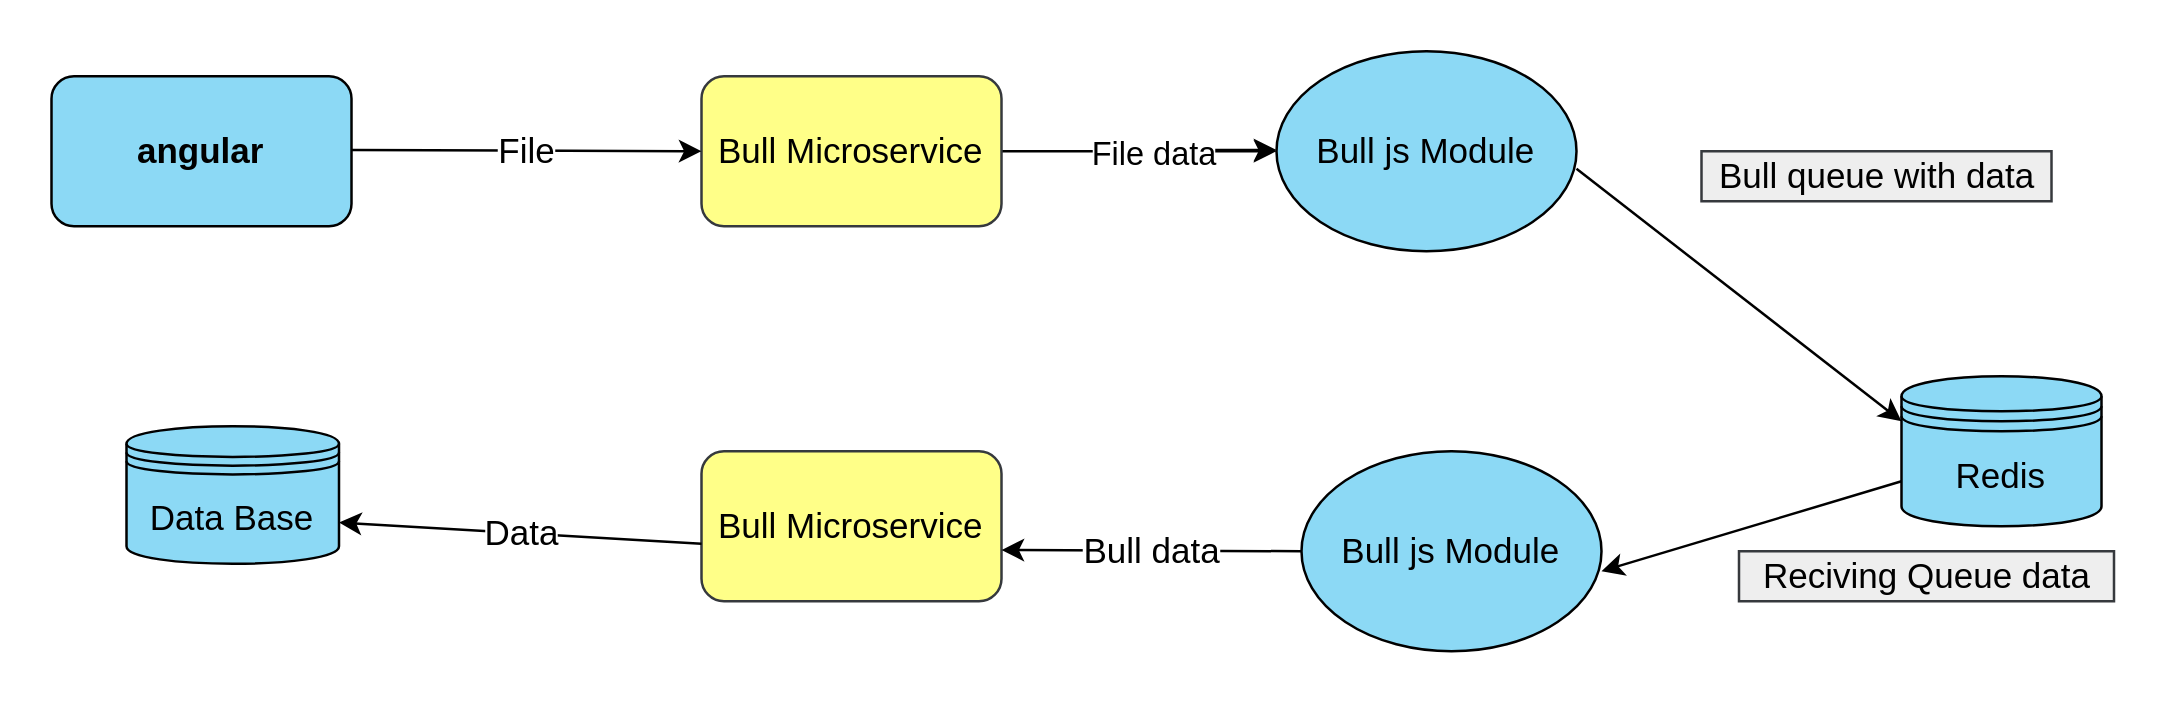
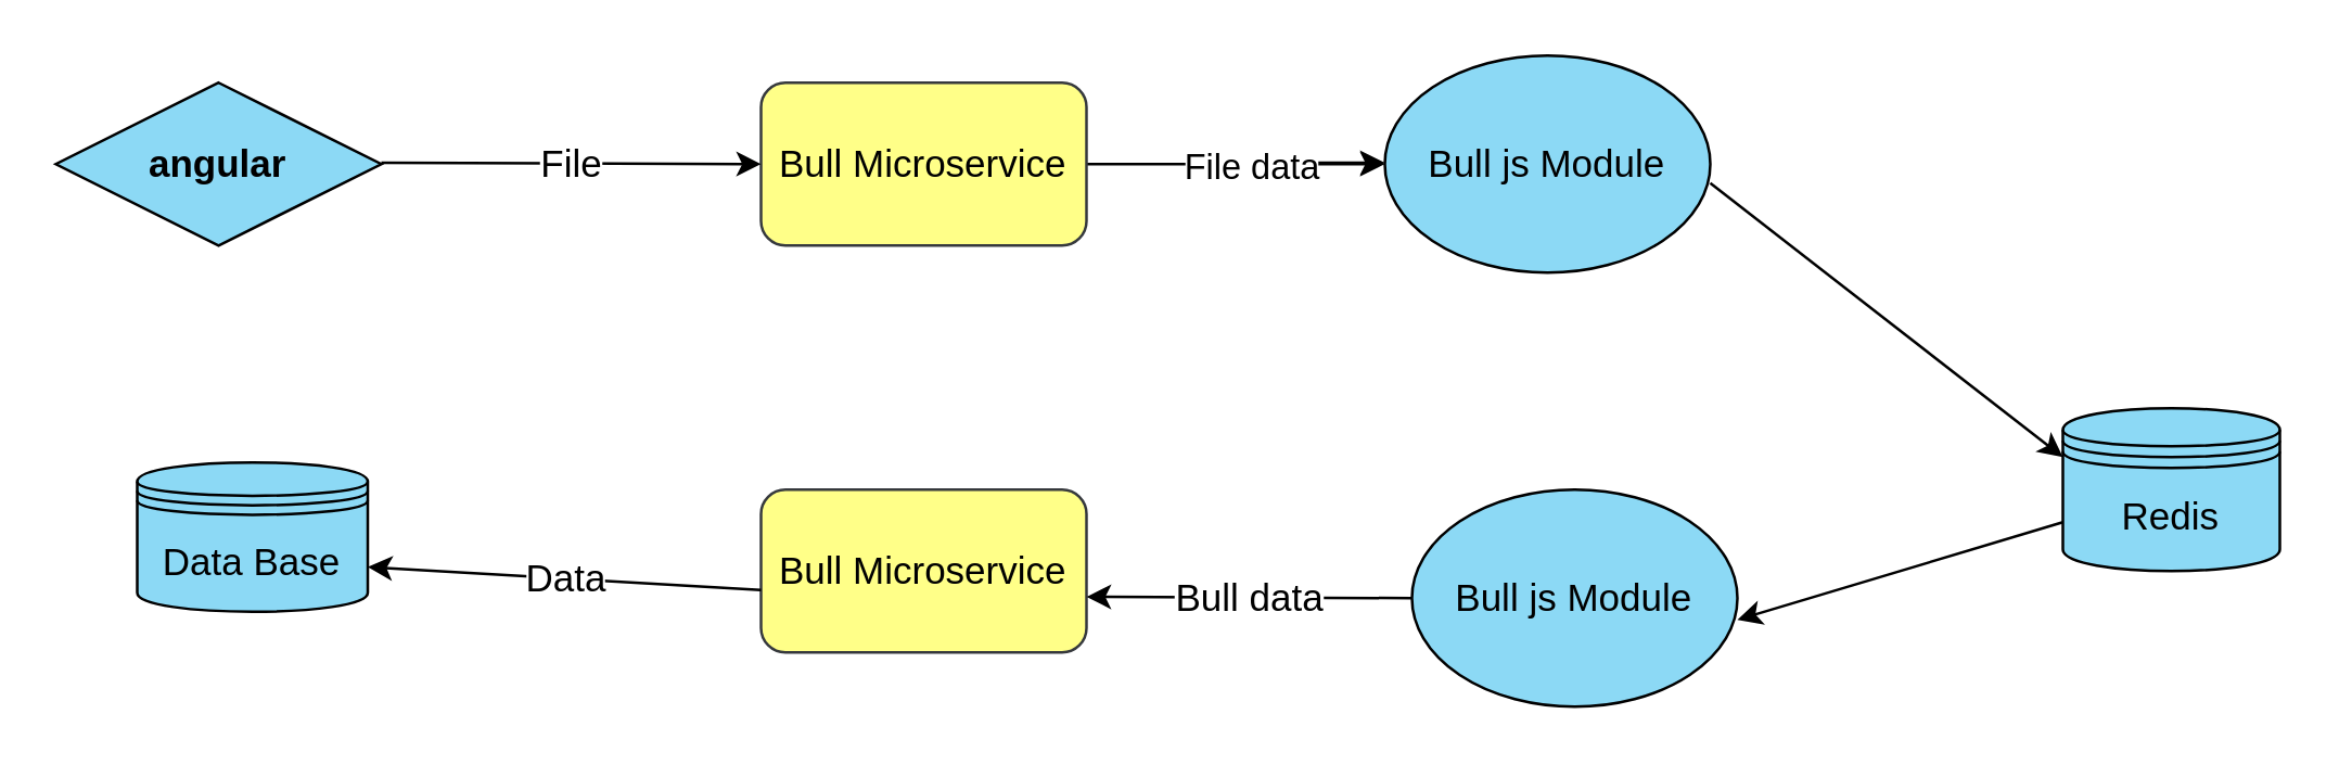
  <mxCell id="0" />
  <mxCell id="1" parent="0" />
- <mxCell id="2" value="&lt;b&gt;angular&lt;/b&gt;" style="rounded=1;whiteSpace=wrap;html=1;fontSize=14;strokeWidth=1;fillColor=#8CD9F5;" vertex="1" parent="1"><mxGeometry x="20" y="30" width="120" height="60" as="geometry" /></mxCell>
+ <mxCell id="2" value="&lt;b&gt;angular&lt;/b&gt;" style="rhombus;whiteSpace=wrap;html=1;fontSize=14;strokeWidth=1;fillColor=#8CD9F5;" vertex="1" parent="1"><mxGeometry x="20" y="30" width="120" height="60" as="geometry" /></mxCell>
  <mxCell id="3" value="" style="edgeStyle=orthogonalEdgeStyle;rounded=0;orthogonalLoop=1;jettySize=auto;html=1;fontSize=14;" edge="1" parent="1" source="4" target="7"><mxGeometry relative="1" as="geometry" /></mxCell>
  <mxCell id="4" value="Bull Microservice" style="rounded=1;whiteSpace=wrap;html=1;fontSize=14;strokeWidth=1;fillColor=#ffff88;strokeColor=#36393d;" vertex="1" parent="1"><mxGeometry x="280" y="30" width="120" height="60" as="geometry" /></mxCell>
  <mxCell id="5" value="" style="endArrow=classic;html=1;fontSize=14;" edge="1" parent="1"><mxGeometry relative="1" as="geometry"><mxPoint x="450" y="59.5" as="sourcePoint" /><mxPoint x="510" y="59.5" as="targetPoint" /></mxGeometry></mxCell>
  <mxCell id="6" value="File data" style="edgeLabel;resizable=0;html=1;align=center;verticalAlign=middle;fontSize=13;" connectable="0" vertex="1" parent="5"><mxGeometry relative="1" as="geometry"><mxPoint x="-20" y="1" as="offset" /></mxGeometry></mxCell>
  <mxCell id="7" value="Bull js Module" style="ellipse;whiteSpace=wrap;html=1;fontSize=14;strokeWidth=1;fillColor=#8CD9F5;" vertex="1" parent="1"><mxGeometry x="510" y="20" width="120" height="80" as="geometry" /></mxCell>
  <mxCell id="8" value="" style="endArrow=classic;html=1;fontSize=13;exitX=1;exitY=0.492;exitDx=0;exitDy=0;exitPerimeter=0;entryX=0;entryY=0.5;entryDx=0;entryDy=0;" edge="1" parent="1" source="2" target="4"><mxGeometry relative="1" as="geometry"><mxPoint x="150" y="59.5" as="sourcePoint" /><mxPoint x="250" y="59.5" as="targetPoint" /></mxGeometry></mxCell>
  <mxCell id="9" value="File" style="edgeLabel;resizable=0;html=1;align=center;verticalAlign=middle;fontSize=14;" connectable="0" vertex="1" parent="8"><mxGeometry relative="1" as="geometry" /></mxCell>
  <mxCell id="10" value="Redis" style="shape=datastore;whiteSpace=wrap;html=1;fontSize=14;strokeWidth=1;fillColor=#8CD9F5;" vertex="1" parent="1"><mxGeometry x="760" y="150" width="80" height="60" as="geometry" /></mxCell>
  <mxCell id="11" value="Bull js Module" style="ellipse;whiteSpace=wrap;html=1;fontSize=14;strokeWidth=1;fillColor=#8CD9F5;" vertex="1" parent="1"><mxGeometry x="520" y="180" width="120" height="80" as="geometry" /></mxCell>
  <mxCell id="12" value="" style="endArrow=classic;html=1;fontSize=14;exitX=1;exitY=0.588;exitDx=0;exitDy=0;exitPerimeter=0;entryX=0;entryY=0.3;entryDx=0;entryDy=0;" edge="1" parent="1" source="7" target="10"><mxGeometry width="50" height="50" relative="1" as="geometry"><mxPoint x="690" y="70" as="sourcePoint" /><mxPoint x="640" y="120" as="targetPoint" /></mxGeometry></mxCell>
- <mxCell id="13" value="Bull queue with data" style="text;html=1;align=center;verticalAlign=middle;resizable=0;points=[];autosize=1;strokeColor=#36393d;fontSize=14;fillColor=#eeeeee;" vertex="1" parent="1"><mxGeometry x="680" y="60" width="140" height="20" as="geometry" /></mxCell>
  <mxCell id="14" value="" style="endArrow=classic;html=1;fontSize=14;entryX=1;entryY=0.6;entryDx=0;entryDy=0;entryPerimeter=0;" edge="1" parent="1" source="10" target="11"><mxGeometry width="50" height="50" relative="1" as="geometry"><mxPoint x="740" y="190" as="sourcePoint" /><mxPoint x="690" y="240" as="targetPoint" /></mxGeometry></mxCell>
  <mxCell id="15" value="Bull Microservice" style="rounded=1;whiteSpace=wrap;html=1;fontSize=14;strokeWidth=1;fillColor=#ffff88;strokeColor=#36393d;" vertex="1" parent="1"><mxGeometry x="280" y="180" width="120" height="60" as="geometry" /></mxCell>
  <mxCell id="16" value="Bull data" style="endArrow=classic;html=1;fontSize=14;exitX=0;exitY=0.5;exitDx=0;exitDy=0;" edge="1" parent="1" source="11"><mxGeometry relative="1" as="geometry"><mxPoint x="500" y="219.5" as="sourcePoint" /><mxPoint x="400" y="219.5" as="targetPoint" /></mxGeometry></mxCell>
  <mxCell id="17" style="edgeStyle=none;rounded=0;orthogonalLoop=1;jettySize=auto;html=1;entryX=0;entryY=0.5;entryDx=0;entryDy=0;fontSize=14;" edge="1" parent="1" source="11" target="11"><mxGeometry relative="1" as="geometry" /></mxCell>
- <mxCell id="18" value="Reciving Queue data" style="text;html=1;align=center;verticalAlign=middle;resizable=0;points=[];autosize=1;strokeColor=#36393d;fontSize=14;fillColor=#eeeeee;" vertex="1" parent="1"><mxGeometry x="695" y="220" width="150" height="20" as="geometry" /></mxCell>
  <mxCell id="19" value="Data Base" style="shape=datastore;whiteSpace=wrap;html=1;fontSize=14;strokeWidth=1;fillColor=#8CD9F5;" vertex="1" parent="1"><mxGeometry x="50" y="170" width="85" height="55" as="geometry" /></mxCell>
  <mxCell id="20" value="" style="endArrow=classic;html=1;fontSize=14;exitX=0;exitY=0.617;exitDx=0;exitDy=0;exitPerimeter=0;entryX=1;entryY=0.7;entryDx=0;entryDy=0;" edge="1" parent="1" source="15" target="19"><mxGeometry relative="1" as="geometry"><mxPoint x="250" y="219" as="sourcePoint" /><mxPoint x="150" y="219" as="targetPoint" /></mxGeometry></mxCell>
  <mxCell id="21" value="Data" style="edgeLabel;resizable=0;html=1;align=center;verticalAlign=middle;fontSize=14;" connectable="0" vertex="1" parent="20"><mxGeometry relative="1" as="geometry" /></mxCell>
